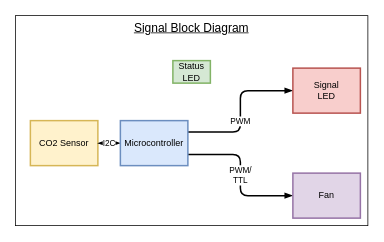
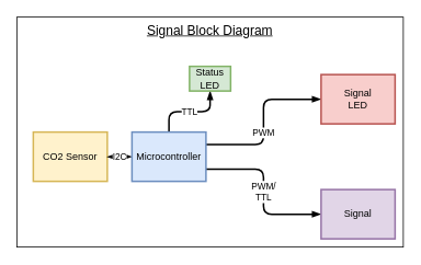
  <mxCell id="0" />
  <mxCell id="1" parent="0" />
  <mxCell id="2" value="&lt;font style=&quot;font-size: 16px&quot;&gt;&lt;u&gt;Signal Block Diagram&lt;/u&gt;&lt;/font&gt;" style="rounded=0;whiteSpace=wrap;html=1;strokeWidth=1;verticalAlign=top;" vertex="1" parent="1"><mxGeometry x="20" y="20" width="470" height="280" as="geometry" /></mxCell>
  <mxCell id="3" value="CO2 Sensor" style="rounded=0;whiteSpace=wrap;html=1;strokeWidth=2;fillColor=#fff2cc;strokeColor=#d6b656;" vertex="1" parent="1"><mxGeometry x="40" y="160" width="90" height="60" as="geometry" /></mxCell>
  <mxCell id="4" style="edgeStyle=orthogonalEdgeStyle;rounded=1;orthogonalLoop=1;jettySize=auto;html=1;exitX=1;exitY=0.25;exitDx=0;exitDy=0;entryX=0;entryY=0.5;entryDx=0;entryDy=0;endArrow=blockThin;endFill=1;strokeWidth=2;" edge="1" parent="1" source="9" target="10"><mxGeometry relative="1" as="geometry" /></mxCell>
  <mxCell id="5" value="PWM" style="edgeLabel;html=1;align=center;verticalAlign=middle;resizable=0;points=[];" vertex="1" connectable="0" parent="4"><mxGeometry x="-0.129" y="1" relative="1" as="geometry"><mxPoint as="offset" /></mxGeometry></mxCell>
+ <mxCell id="6" value="TTL" style="edgeStyle=orthogonalEdgeStyle;rounded=1;orthogonalLoop=1;jettySize=auto;html=1;exitX=0.5;exitY=0;exitDx=0;exitDy=0;entryX=0.5;entryY=1;entryDx=0;entryDy=0;endArrow=blockThin;endFill=1;strokeWidth=2;" edge="1" parent="1" source="9" target="11"><mxGeometry relative="1" as="geometry" /></mxCell>
  <mxCell id="7" value="PWM/ &lt;br&gt;TTL" style="edgeStyle=orthogonalEdgeStyle;rounded=1;orthogonalLoop=1;jettySize=auto;html=1;exitX=1;exitY=0.75;exitDx=0;exitDy=0;entryX=0;entryY=0.5;entryDx=0;entryDy=0;endArrow=blockThin;endFill=1;strokeWidth=2;" edge="1" parent="1" source="9" target="12"><mxGeometry relative="1" as="geometry" /></mxCell>
  <mxCell id="8" value="I2C" style="edgeStyle=orthogonalEdgeStyle;rounded=1;orthogonalLoop=1;jettySize=auto;html=1;exitX=0;exitY=0.5;exitDx=0;exitDy=0;entryX=1;entryY=0.5;entryDx=0;entryDy=0;endArrow=blockThin;endFill=1;strokeWidth=2;startArrow=blockThin;startFill=1;" edge="1" parent="1" source="9" target="3"><mxGeometry relative="1" as="geometry" /></mxCell>
  <mxCell id="9" value="Microcontroller" style="rounded=0;whiteSpace=wrap;html=1;strokeWidth=2;fillColor=#dae8fc;strokeColor=#6c8ebf;" vertex="1" parent="1"><mxGeometry x="160" y="160" width="90" height="60" as="geometry" /></mxCell>
  <mxCell id="10" value="Signal&lt;br&gt;LED" style="rounded=0;whiteSpace=wrap;html=1;strokeWidth=2;fillColor=#f8cecc;strokeColor=#b85450;" vertex="1" parent="1"><mxGeometry x="390" y="90" width="90" height="60" as="geometry" /></mxCell>
  <mxCell id="11" value="Status LED" style="rounded=0;whiteSpace=wrap;html=1;strokeWidth=2;fillColor=#d5e8d4;strokeColor=#82b366;" vertex="1" parent="1"><mxGeometry x="230" y="80" width="50" height="30" as="geometry" /></mxCell>
- <mxCell id="12" value="Fan" style="rounded=0;whiteSpace=wrap;html=1;strokeWidth=2;fillColor=#e1d5e7;strokeColor=#9673a6;" vertex="1" parent="1"><mxGeometry x="390" y="230" width="90" height="60" as="geometry" /></mxCell>
+ <mxCell id="12" value="Signal" style="rounded=0;whiteSpace=wrap;html=1;strokeWidth=2;fillColor=#e1d5e7;strokeColor=#9673a6;" vertex="1" parent="1"><mxGeometry x="390" y="230" width="90" height="60" as="geometry" /></mxCell>
